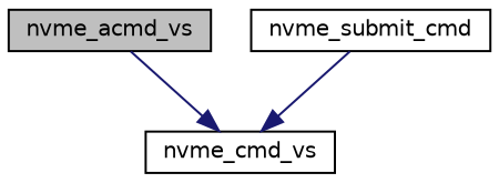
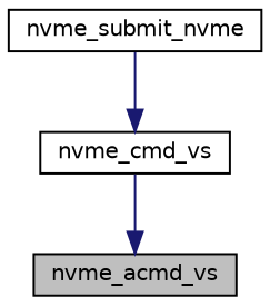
  digraph {
    rankdir=TB
    node [color=black fillcolor=white fontname=Helvetica fontsize=10 shape=record style=filled]
    edge [color=midnightblue fontname=Helvetica fontsize=10 labelfontname=Helvetica labelfontsize=10 style=solid]
    n1 [fillcolor=grey75 fontcolor=black height=0.2 label=nvme_acmd_vs width=0.4]
    n2 [height=0.2 label=nvme_cmd_vs width=0.4]
-   n3 [height=0.2 label=nvme_submit_cmd width=0.4]
-   n1 -> n2
+   n3 [height=0.2 label=nvme_submit_nvme width=0.4]
+   n2 -> n1
    n3 -> n2
  }
